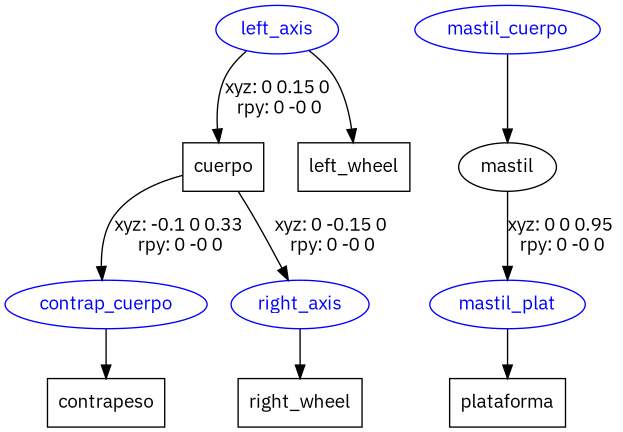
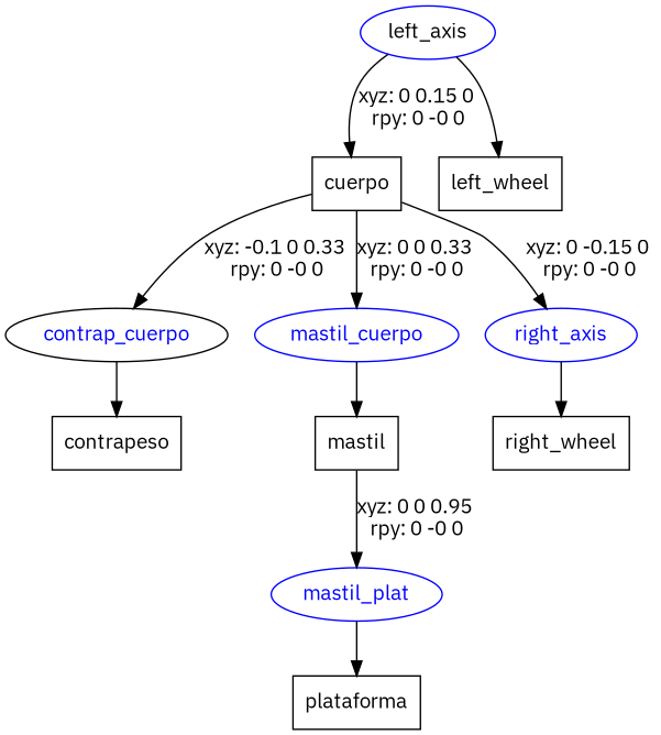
  digraph {
    fontname="IBM Plex Sans"
    node [fontname="IBM Plex Sans" shape=box]
    edge [fontname="IBM Plex Sans"]
    n1 [label=cuerpo]
-   contrap_cuerpo [color=blue fontcolor=blue shape=ellipse]
+   contrap_cuerpo [color=black fontcolor=blue shape=ellipse]
    mastil_cuerpo [color=blue fontcolor=blue shape=ellipse]
    right_axis [color=blue fontcolor=blue shape=ellipse]
    n5 [label=contrapeso]
-   left_axis [color=blue fontcolor=blue shape=ellipse]
+   left_axis [color=blue fontcolor=black shape=ellipse]
    n7 [label=left_wheel]
-   n8 [label=mastil shape=ellipse]
+   n8 [label=mastil]
    n9 [label=right_wheel]
    mastil_plat [color=blue fontcolor=blue shape=ellipse]
    n11 [label=plataforma]
    n1 -> contrap_cuerpo [label="xyz: -0.1 0 0.33 \nrpy: 0 -0 0"]
+   n1 -> mastil_cuerpo [label="xyz: 0 0 0.33 \nrpy: 0 -0 0"]
    n1 -> right_axis [label="xyz: 0 -0.15 0 \nrpy: 0 -0 0"]
    contrap_cuerpo -> n5
    mastil_cuerpo -> n8
    right_axis -> n9
    left_axis -> n1 [label="xyz: 0 0.15 0 \nrpy: 0 -0 0"]
    left_axis -> n7
    n8 -> mastil_plat [label="xyz: 0 0 0.95 \nrpy: 0 -0 0"]
    mastil_plat -> n11
  }
